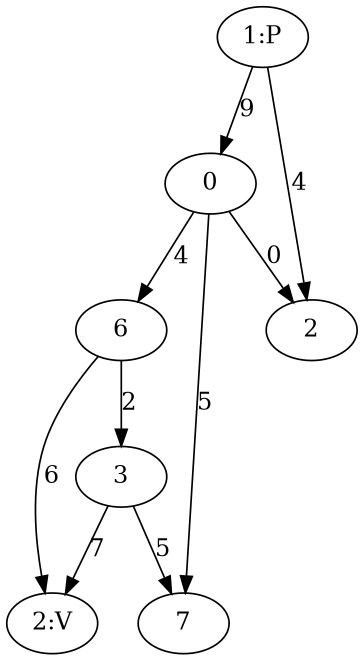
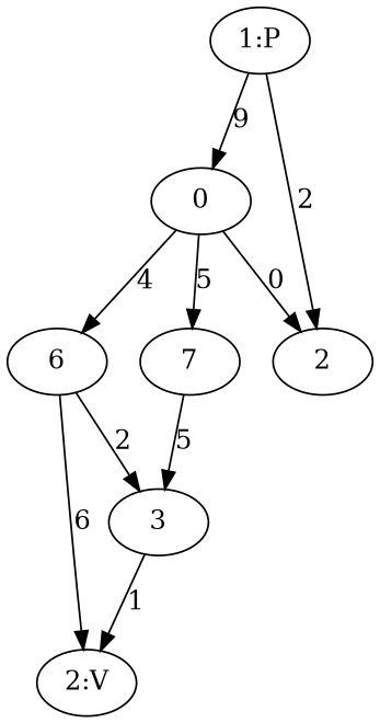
  digraph {
    0
    2
    6
    7
    3
    n6 [label="2:V"]
    "1:P"
    0 -> 2 [label=0]
    0 -> 6 [label=4]
    0 -> 7 [label=5]
    6 -> 3 [label=2]
    6 -> n6 [label=6]
-   3 -> 7 [label=5]
-   3 -> n6 [label=7]
+   7 -> 3 [label=5]
+   3 -> n6 [label=1]
    "1:P" -> 0 [label=9]
-   "1:P" -> 2 [label=4]
+   "1:P" -> 2 [label=2]
  }
